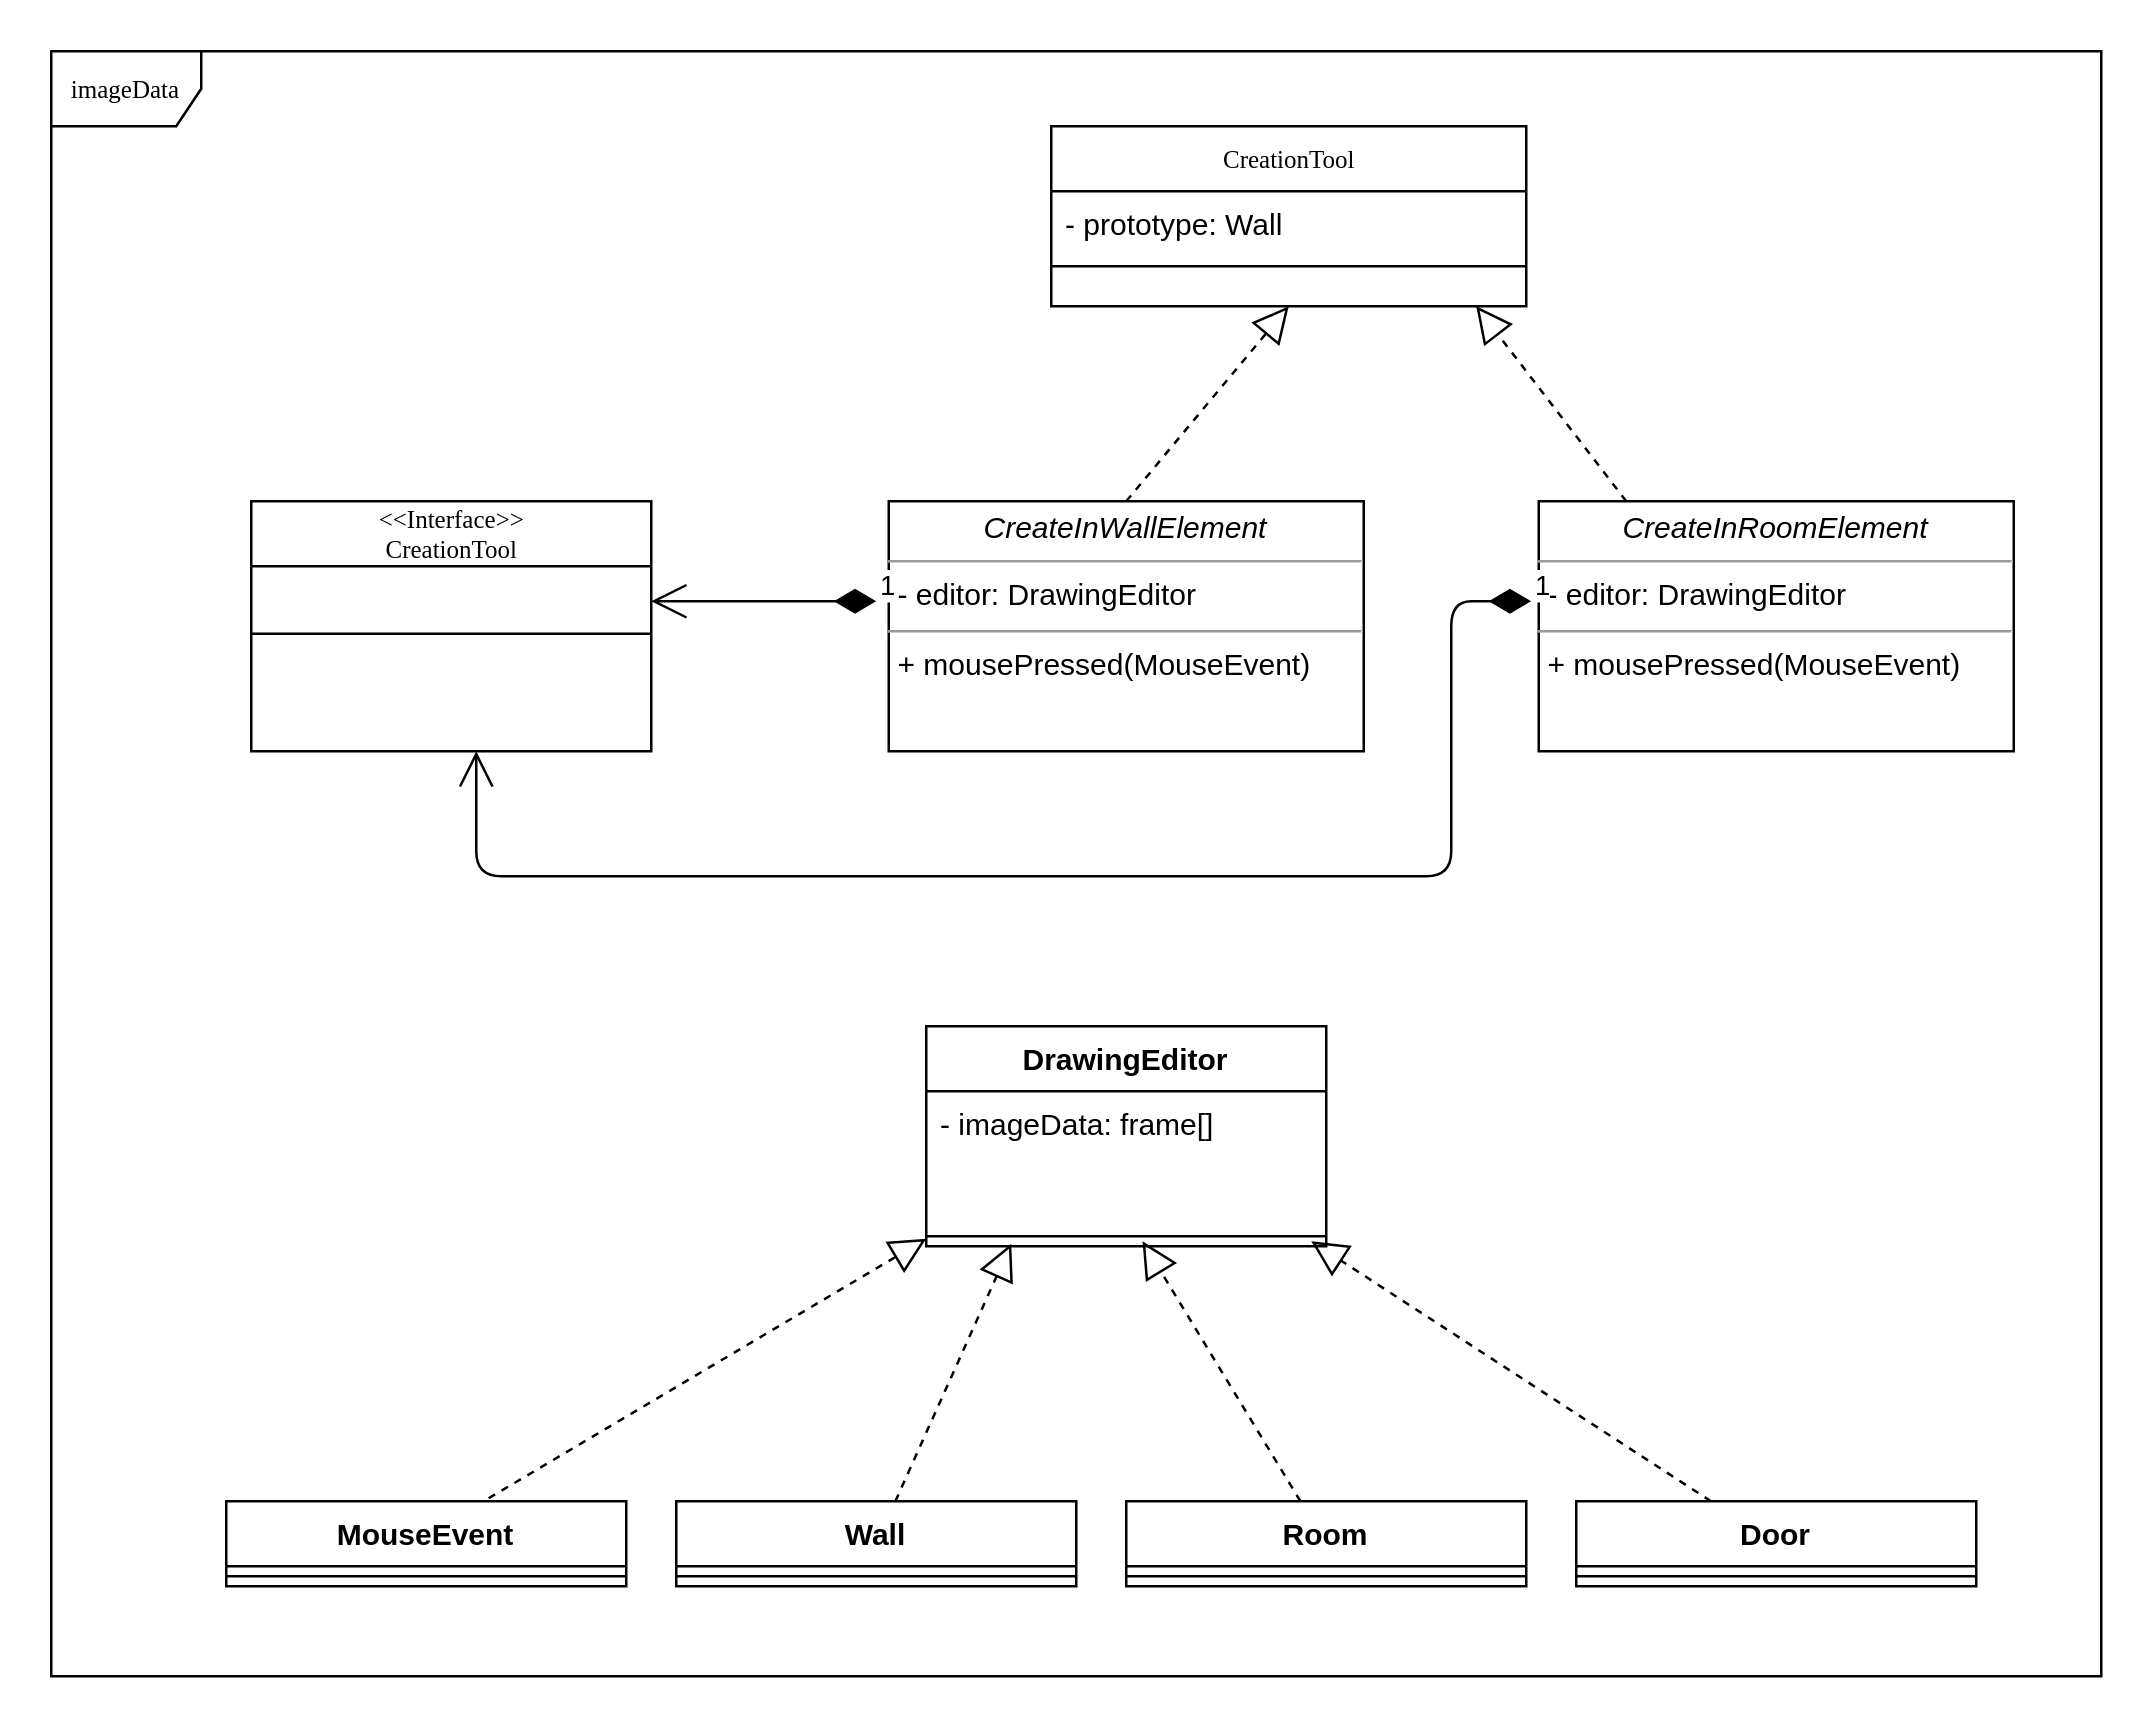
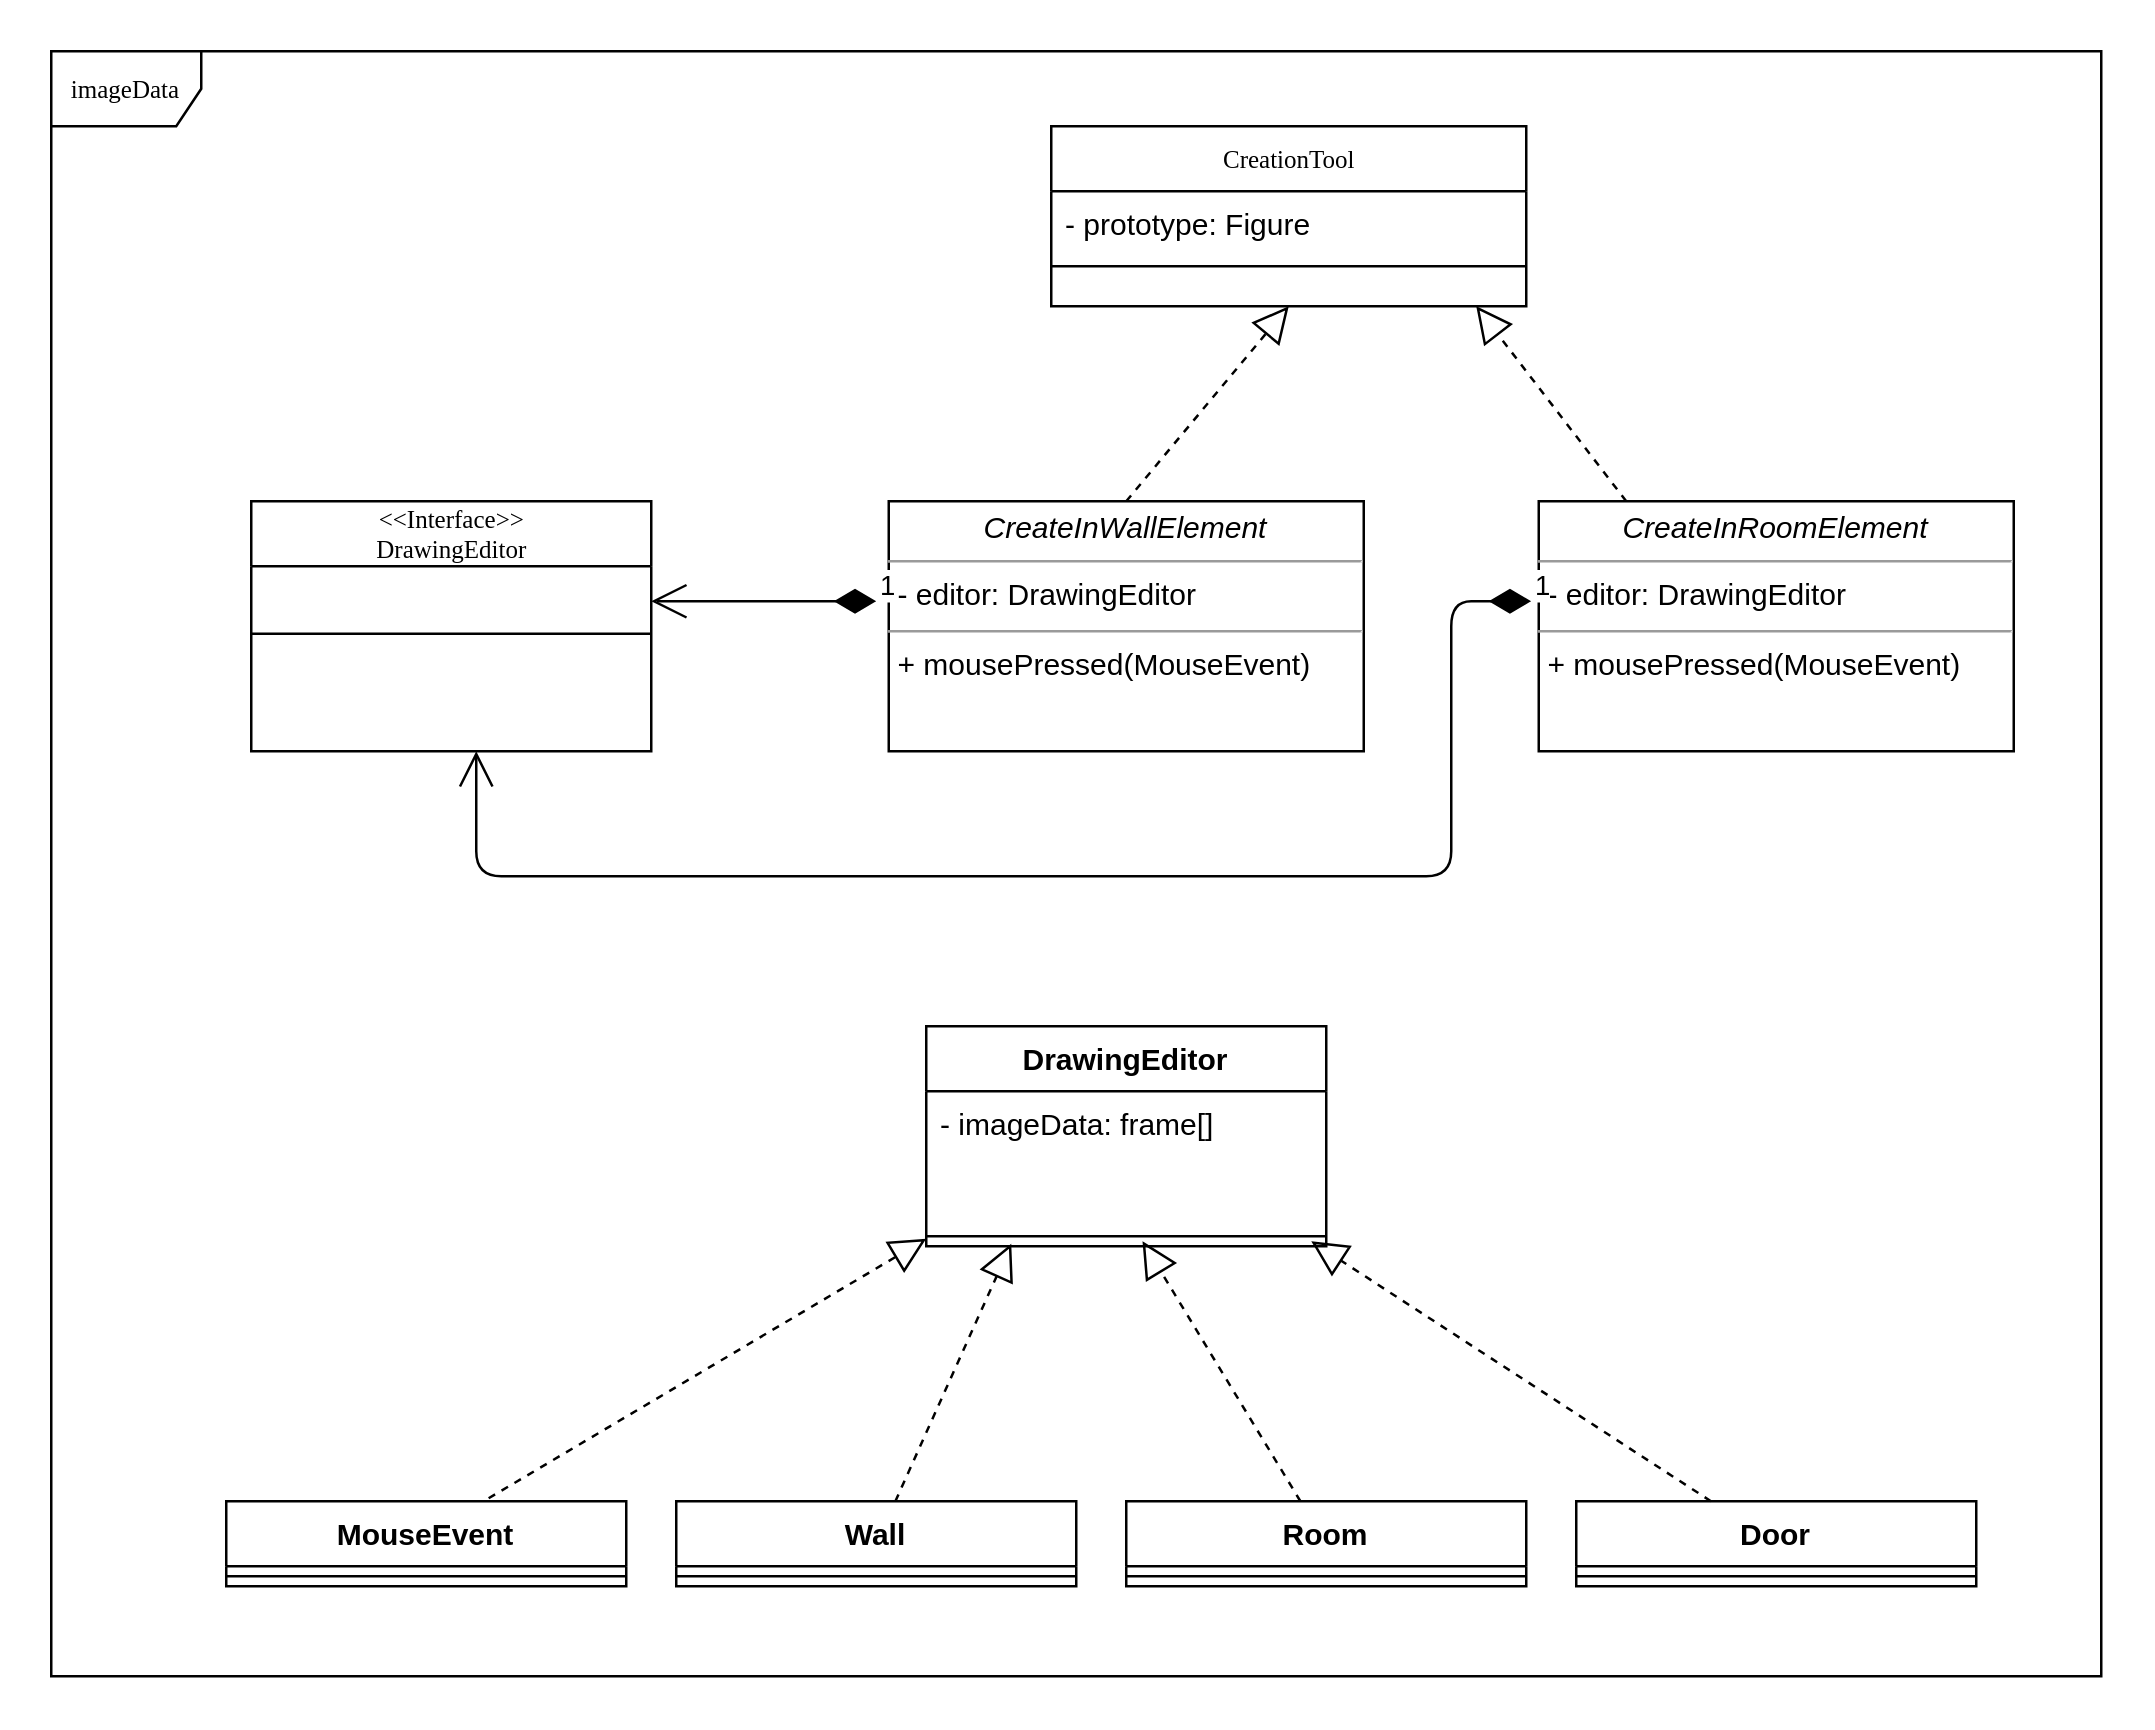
  <mxCell id="0" />
  <mxCell id="1" parent="0" />
  <mxCell id="2" value="imageData" style="shape=umlFrame;whiteSpace=wrap;html=1;rounded=0;shadow=0;comic=0;labelBackgroundColor=none;strokeWidth=1;fontFamily=Verdana;fontSize=10;align=center;" parent="1" vertex="1"><mxGeometry x="20" y="20" width="820" height="650" as="geometry" /></mxCell>
  <mxCell id="3" value="CreationTool" style="swimlane;html=1;fontStyle=0;childLayout=stackLayout;horizontal=1;startSize=26;fillColor=none;horizontalStack=0;resizeParent=1;resizeLast=0;collapsible=1;marginBottom=0;swimlaneFillColor=#ffffff;rounded=0;shadow=0;comic=0;labelBackgroundColor=none;strokeWidth=1;fontFamily=Verdana;fontSize=10;align=center;" parent="1" vertex="1"><mxGeometry x="420" y="50" width="190" height="72" as="geometry" /></mxCell>
- <mxCell id="4" value="- prototype: Wall" style="text;strokeColor=none;fillColor=none;align=left;verticalAlign=top;spacingLeft=4;spacingRight=4;overflow=hidden;rotatable=0;points=[[0,0.5],[1,0.5]];portConstraint=eastwest;" vertex="1" parent="3"><mxGeometry y="26" width="190" height="26" as="geometry" /></mxCell>
+ <mxCell id="4" value="- prototype: Figure" style="text;strokeColor=none;fillColor=none;align=left;verticalAlign=top;spacingLeft=4;spacingRight=4;overflow=hidden;rotatable=0;points=[[0,0.5],[1,0.5]];portConstraint=eastwest;" vertex="1" parent="3"><mxGeometry y="26" width="190" height="26" as="geometry" /></mxCell>
  <mxCell id="5" value="" style="line;strokeWidth=1;fillColor=none;align=left;verticalAlign=middle;spacingTop=-1;spacingLeft=3;spacingRight=3;rotatable=0;labelPosition=right;points=[];portConstraint=eastwest;" vertex="1" parent="3"><mxGeometry y="52" width="190" height="8" as="geometry" /></mxCell>
- <mxCell id="6" value="&amp;lt;&amp;lt;Interface&amp;gt;&amp;gt;&lt;br&gt;CreationTool" style="swimlane;html=1;fontStyle=0;childLayout=stackLayout;horizontal=1;startSize=26;fillColor=none;horizontalStack=0;resizeParent=1;resizeLast=0;collapsible=1;marginBottom=0;swimlaneFillColor=#ffffff;rounded=0;shadow=0;comic=0;labelBackgroundColor=none;strokeWidth=1;fontFamily=Verdana;fontSize=10;align=center;" parent="1" vertex="1"><mxGeometry x="100" y="200" width="160" height="100" as="geometry" /></mxCell>
+ <mxCell id="6" value="&amp;lt;&amp;lt;Interface&amp;gt;&amp;gt;&lt;br&gt;DrawingEditor" style="swimlane;html=1;fontStyle=0;childLayout=stackLayout;horizontal=1;startSize=26;fillColor=none;horizontalStack=0;resizeParent=1;resizeLast=0;collapsible=1;marginBottom=0;swimlaneFillColor=#ffffff;rounded=0;shadow=0;comic=0;labelBackgroundColor=none;strokeWidth=1;fontFamily=Verdana;fontSize=10;align=center;" parent="1" vertex="1"><mxGeometry x="100" y="200" width="160" height="100" as="geometry" /></mxCell>
  <mxCell id="7" value="" style="line;strokeWidth=1;fillColor=none;align=left;verticalAlign=middle;spacingTop=-1;spacingLeft=3;spacingRight=3;rotatable=0;labelPosition=right;points=[];portConstraint=eastwest;" vertex="1" parent="6"><mxGeometry y="26" width="160" height="54" as="geometry" /></mxCell>
  <mxCell id="8" value="&lt;p style=&quot;margin: 0px ; margin-top: 4px ; text-align: center&quot;&gt;&lt;i&gt;CreateInWallElement&lt;/i&gt;&lt;/p&gt;&lt;hr size=&quot;1&quot;&gt;&lt;p style=&quot;margin: 0px ; margin-left: 4px&quot;&gt;- editor: DrawingEditor&lt;br&gt;&lt;/p&gt;&lt;hr size=&quot;1&quot;&gt;&lt;p style=&quot;margin: 0px ; margin-left: 4px&quot;&gt;+ mousePressed(MouseEvent)&lt;br&gt;&lt;/p&gt;" style="verticalAlign=top;align=left;overflow=fill;fontSize=12;fontFamily=Helvetica;html=1;rounded=0;shadow=0;comic=0;labelBackgroundColor=none;strokeWidth=1" parent="1" vertex="1"><mxGeometry x="355" y="200" width="190" height="100" as="geometry" /></mxCell>
  <mxCell id="9" value="" style="endArrow=block;dashed=1;endFill=0;endSize=12;html=1;exitX=0.5;exitY=0;exitDx=0;exitDy=0;" edge="1" parent="1" source="8"><mxGeometry width="160" relative="1" as="geometry"><mxPoint x="510" y="200" as="sourcePoint" /><mxPoint x="515" y="122" as="targetPoint" /></mxGeometry></mxCell>
  <mxCell id="10" value="Door" style="swimlane;fontStyle=1;align=center;verticalAlign=top;childLayout=stackLayout;horizontal=1;startSize=26;horizontalStack=0;resizeParent=1;resizeParentMax=0;resizeLast=0;collapsible=1;marginBottom=0;" vertex="1" parent="1"><mxGeometry x="630" y="600" width="160" height="34" as="geometry" /></mxCell>
  <mxCell id="11" value="" style="line;strokeWidth=1;fillColor=none;align=left;verticalAlign=middle;spacingTop=-1;spacingLeft=3;spacingRight=3;rotatable=0;labelPosition=right;points=[];portConstraint=eastwest;" vertex="1" parent="10"><mxGeometry y="26" width="160" height="8" as="geometry" /></mxCell>
  <mxCell id="12" value="MouseEvent" style="swimlane;fontStyle=1;align=center;verticalAlign=top;childLayout=stackLayout;horizontal=1;startSize=26;horizontalStack=0;resizeParent=1;resizeParentMax=0;resizeLast=0;collapsible=1;marginBottom=0;" vertex="1" parent="1"><mxGeometry x="90" y="600" width="160" height="34" as="geometry" /></mxCell>
  <mxCell id="13" value="" style="line;strokeWidth=1;fillColor=none;align=left;verticalAlign=middle;spacingTop=-1;spacingLeft=3;spacingRight=3;rotatable=0;labelPosition=right;points=[];portConstraint=eastwest;" vertex="1" parent="12"><mxGeometry y="26" width="160" height="8" as="geometry" /></mxCell>
  <mxCell id="14" value="Wall" style="swimlane;fontStyle=1;align=center;verticalAlign=top;childLayout=stackLayout;horizontal=1;startSize=26;horizontalStack=0;resizeParent=1;resizeParentMax=0;resizeLast=0;collapsible=1;marginBottom=0;" vertex="1" parent="1"><mxGeometry x="270" y="600" width="160" height="34" as="geometry" /></mxCell>
  <mxCell id="15" value="" style="line;strokeWidth=1;fillColor=none;align=left;verticalAlign=middle;spacingTop=-1;spacingLeft=3;spacingRight=3;rotatable=0;labelPosition=right;points=[];portConstraint=eastwest;" vertex="1" parent="14"><mxGeometry y="26" width="160" height="8" as="geometry" /></mxCell>
  <mxCell id="16" value="Room" style="swimlane;fontStyle=1;align=center;verticalAlign=top;childLayout=stackLayout;horizontal=1;startSize=26;horizontalStack=0;resizeParent=1;resizeParentMax=0;resizeLast=0;collapsible=1;marginBottom=0;" vertex="1" parent="1"><mxGeometry x="450" y="600" width="160" height="34" as="geometry" /></mxCell>
  <mxCell id="17" value="" style="line;strokeWidth=1;fillColor=none;align=left;verticalAlign=middle;spacingTop=-1;spacingLeft=3;spacingRight=3;rotatable=0;labelPosition=right;points=[];portConstraint=eastwest;" vertex="1" parent="16"><mxGeometry y="26" width="160" height="8" as="geometry" /></mxCell>
  <mxCell id="18" value="DrawingEditor" style="swimlane;fontStyle=1;align=center;verticalAlign=top;childLayout=stackLayout;horizontal=1;startSize=26;horizontalStack=0;resizeParent=1;resizeParentMax=0;resizeLast=0;collapsible=1;marginBottom=0;" vertex="1" parent="1"><mxGeometry x="370" y="410" width="160" height="88" as="geometry" /></mxCell>
  <mxCell id="19" value="- imageData: frame[]" style="text;strokeColor=none;fillColor=none;align=left;verticalAlign=top;spacingLeft=4;spacingRight=4;overflow=hidden;rotatable=0;points=[[0,0.5],[1,0.5]];portConstraint=eastwest;" vertex="1" parent="18"><mxGeometry y="26" width="160" height="54" as="geometry" /></mxCell>
  <mxCell id="20" value="" style="line;strokeWidth=1;fillColor=none;align=left;verticalAlign=middle;spacingTop=-1;spacingLeft=3;spacingRight=3;rotatable=0;labelPosition=right;points=[];portConstraint=eastwest;" vertex="1" parent="18"><mxGeometry y="80" width="160" height="8" as="geometry" /></mxCell>
  <mxCell id="21" value="1" style="endArrow=open;html=1;endSize=12;startArrow=diamondThin;startSize=14;startFill=1;edgeStyle=orthogonalEdgeStyle;align=left;verticalAlign=bottom;" edge="1" parent="1"><mxGeometry x="-1" y="3" relative="1" as="geometry"><mxPoint x="350" y="240" as="sourcePoint" /><mxPoint x="260" y="240" as="targetPoint" /></mxGeometry></mxCell>
  <mxCell id="22" value="" style="endArrow=block;dashed=1;endFill=0;endSize=12;html=1;" edge="1" parent="1" source="16"><mxGeometry width="160" relative="1" as="geometry"><mxPoint x="30" y="1050" as="sourcePoint" /><mxPoint x="456.5" y="496" as="targetPoint" /></mxGeometry></mxCell>
  <mxCell id="23" value="" style="endArrow=block;dashed=1;endFill=0;endSize=12;html=1;" edge="1" parent="1" source="10"><mxGeometry width="160" relative="1" as="geometry"><mxPoint x="556" y="594" as="sourcePoint" /><mxPoint x="524" y="496" as="targetPoint" /></mxGeometry></mxCell>
  <mxCell id="24" value="" style="endArrow=block;dashed=1;endFill=0;endSize=12;html=1;" edge="1" parent="1" source="14"><mxGeometry width="160" relative="1" as="geometry"><mxPoint x="528.5" y="620" as="sourcePoint" /><mxPoint x="404" y="497" as="targetPoint" /></mxGeometry></mxCell>
  <mxCell id="25" value="" style="endArrow=block;dashed=1;endFill=0;endSize=12;html=1;exitX=0.656;exitY=-0.035;exitDx=0;exitDy=0;exitPerimeter=0;" edge="1" parent="1" source="12"><mxGeometry width="160" relative="1" as="geometry"><mxPoint x="538.5" y="630" as="sourcePoint" /><mxPoint x="370" y="495" as="targetPoint" /></mxGeometry></mxCell>
  <mxCell id="26" value="&lt;p style=&quot;margin: 0px ; margin-top: 4px ; text-align: center&quot;&gt;&lt;i&gt;CreateInRoomElement&lt;/i&gt;&lt;/p&gt;&lt;hr size=&quot;1&quot;&gt;&lt;p style=&quot;margin: 0px ; margin-left: 4px&quot;&gt;- editor: DrawingEditor&lt;br&gt;&lt;/p&gt;&lt;hr size=&quot;1&quot;&gt;&lt;p style=&quot;margin: 0px ; margin-left: 4px&quot;&gt;+ mousePressed(MouseEvent)&lt;br&gt;&lt;/p&gt;" style="verticalAlign=top;align=left;overflow=fill;fontSize=12;fontFamily=Helvetica;html=1;rounded=0;shadow=0;comic=0;labelBackgroundColor=none;strokeWidth=1" vertex="1" parent="1"><mxGeometry x="615" y="200" width="190" height="100" as="geometry" /></mxCell>
  <mxCell id="27" value="" style="endArrow=block;dashed=1;endFill=0;endSize=12;html=1;exitX=0.5;exitY=0;exitDx=0;exitDy=0;" edge="1" parent="1"><mxGeometry width="160" relative="1" as="geometry"><mxPoint x="650" y="200" as="sourcePoint" /><mxPoint x="590" y="122" as="targetPoint" /></mxGeometry></mxCell>
  <mxCell id="28" value="1" style="endArrow=open;html=1;endSize=12;startArrow=diamondThin;startSize=14;startFill=1;edgeStyle=orthogonalEdgeStyle;align=left;verticalAlign=bottom;exitX=-0.016;exitY=0.4;exitDx=0;exitDy=0;exitPerimeter=0;" edge="1" parent="1" source="26"><mxGeometry x="-1" y="3" relative="1" as="geometry"><mxPoint x="280" y="330" as="sourcePoint" /><mxPoint x="190" y="300" as="targetPoint" /><Array as="points"><mxPoint x="580" y="240" /><mxPoint x="580" y="350" /><mxPoint x="190" y="350" /></Array></mxGeometry></mxCell>
